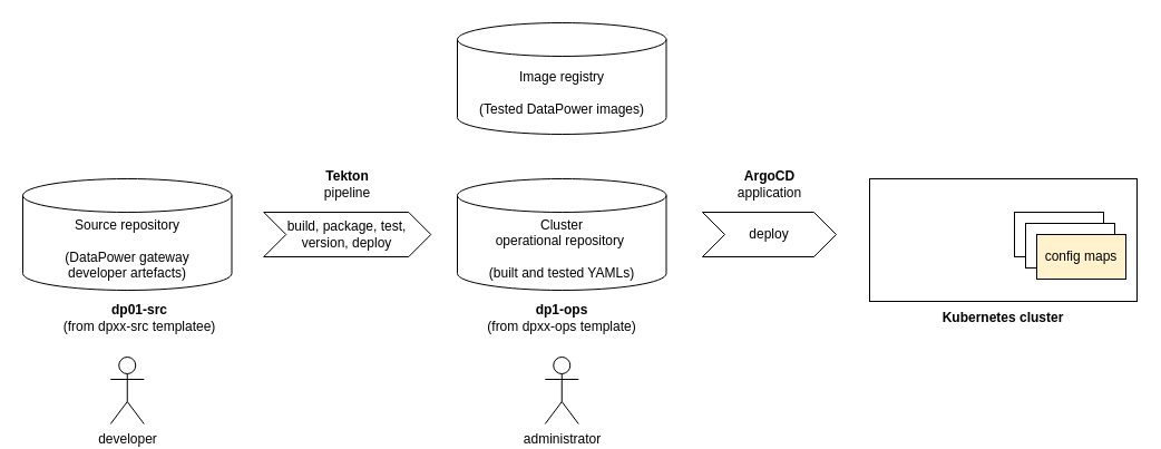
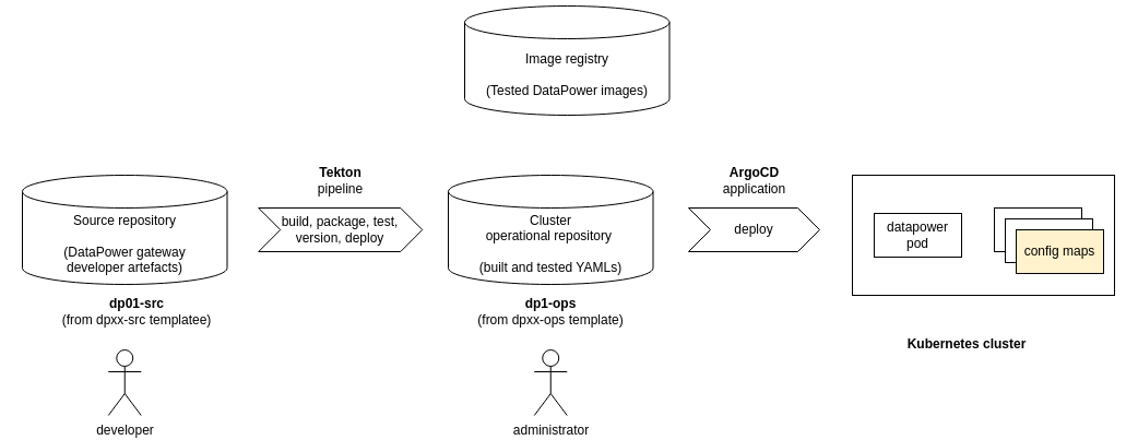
  <mxCell id="0" />
  <mxCell id="1" parent="0" />
  <mxCell id="2" value="Source repository&lt;br&gt;&lt;br&gt;(DataPower gateway &lt;br&gt;developer artefacts)" style="shape=cylinder3;whiteSpace=wrap;html=1;boundedLbl=1;backgroundOutline=1;size=15;" parent="1" vertex="1"><mxGeometry x="20" y="160" width="187.5" height="100" as="geometry" /></mxCell>
  <mxCell id="3" value="Cluster &lt;br&gt;operational repository&amp;nbsp;&lt;br&gt;&lt;br&gt;(built and tested YAMLs)" style="shape=cylinder3;whiteSpace=wrap;html=1;boundedLbl=1;backgroundOutline=1;size=15;" parent="1" vertex="1"><mxGeometry x="410" y="160" width="187.5" height="100" as="geometry" /></mxCell>
  <mxCell id="4" value="build, package, test, version, deploy" style="shape=step;perimeter=stepPerimeter;whiteSpace=wrap;html=1;fixedSize=1;" parent="1" vertex="1"><mxGeometry x="236.25" y="190" width="150" height="40" as="geometry" /></mxCell>
  <mxCell id="5" value="deploy" style="shape=step;perimeter=stepPerimeter;whiteSpace=wrap;html=1;fixedSize=1;" parent="1" vertex="1"><mxGeometry x="630" y="190" width="120" height="40" as="geometry" /></mxCell>
  <mxCell id="6" value="&lt;b&gt;dp01-src&lt;/b&gt;&lt;br&gt;(from dpxx-src templatee)" style="text;html=1;strokeColor=none;fillColor=none;align=center;verticalAlign=middle;whiteSpace=wrap;rounded=0;" parent="1" vertex="1"><mxGeometry x="37" y="270" width="176" height="30" as="geometry" /></mxCell>
  <mxCell id="7" value="&lt;b&gt;dp1-ops&lt;/b&gt;&lt;br&gt;(from dpxx-ops template)" style="text;html=1;strokeColor=none;fillColor=none;align=center;verticalAlign=middle;whiteSpace=wrap;rounded=0;" parent="1" vertex="1"><mxGeometry x="415" y="270" width="177.5" height="30" as="geometry" /></mxCell>
  <mxCell id="8" value="" style="rounded=0;whiteSpace=wrap;html=1;" parent="1" vertex="1"><mxGeometry x="780" y="160" width="240" height="110" as="geometry" /></mxCell>
- <mxCell id="9" value="Kubernetes cluster" style="text;html=1;strokeColor=none;fillColor=none;align=center;verticalAlign=middle;whiteSpace=wrap;rounded=0;fontStyle=1" parent="1" vertex="1"><mxGeometry x="810" y="270" width="180" height="30" as="geometry" /></mxCell>
+ <mxCell id="9" value="Kubernetes cluster" style="text;html=1;strokeColor=none;fillColor=none;align=center;verticalAlign=middle;whiteSpace=wrap;rounded=0;fontStyle=1" parent="1" vertex="1"><mxGeometry x="795" y="300" width="180" height="30" as="geometry" /></mxCell>
  <mxCell id="10" value="config map" style="rounded=0;whiteSpace=wrap;html=1;" parent="1" vertex="1"><mxGeometry x="910" y="190" width="80" height="40" as="geometry" /></mxCell>
+ <mxCell id="11" value="datapower&lt;br&gt;pod" style="rounded=0;whiteSpace=wrap;html=1;" parent="1" vertex="1"><mxGeometry x="800" y="195" width="80" height="40" as="geometry" /></mxCell>
  <mxCell id="12" value="config map" style="rounded=0;whiteSpace=wrap;html=1;" parent="1" vertex="1"><mxGeometry x="920" y="200" width="80" height="40" as="geometry" /></mxCell>
  <mxCell id="13" value="config maps" style="rounded=0;whiteSpace=wrap;html=1;fillColor=#fff2cc;" parent="1" vertex="1"><mxGeometry x="930" y="210" width="80" height="40" as="geometry" /></mxCell>
  <mxCell id="14" value="&lt;b&gt;Tekton&lt;/b&gt; &lt;br&gt;pipeline" style="text;html=1;strokeColor=none;fillColor=none;align=center;verticalAlign=middle;whiteSpace=wrap;rounded=0;" parent="1" vertex="1"><mxGeometry x="248.75" y="150" width="125" height="30" as="geometry" /></mxCell>
  <mxCell id="15" value="&lt;b&gt;ArgoCD&lt;/b&gt; &lt;br&gt;application" style="text;html=1;strokeColor=none;fillColor=none;align=center;verticalAlign=middle;whiteSpace=wrap;rounded=0;" parent="1" vertex="1"><mxGeometry x="627.5" y="150" width="125" height="30" as="geometry" /></mxCell>
- <mxCell id="16" value="Image registry&lt;br&gt;&lt;br&gt;(Tested&amp;nbsp;DataPower images)" style="shape=cylinder3;whiteSpace=wrap;html=1;boundedLbl=1;backgroundOutline=1;size=15;" parent="1" vertex="1"><mxGeometry x="410" y="20" width="187.5" height="100" as="geometry" /></mxCell>
+ <mxCell id="16" value="Image registry&lt;br&gt;&lt;br&gt;(Tested&amp;nbsp;DataPower images)" style="shape=cylinder3;whiteSpace=wrap;html=1;boundedLbl=1;backgroundOutline=1;size=15;" parent="1" vertex="1"><mxGeometry x="425" y="5" width="187.5" height="100" as="geometry" /></mxCell>
  <mxCell id="17" value="developer" style="shape=umlActor;verticalLabelPosition=bottom;verticalAlign=top;html=1;outlineConnect=0;" vertex="1" parent="1"><mxGeometry x="98.75" y="320" width="30" height="60" as="geometry" /></mxCell>
  <mxCell id="18" value="administrator" style="shape=umlActor;verticalLabelPosition=bottom;verticalAlign=top;html=1;outlineConnect=0;" vertex="1" parent="1"><mxGeometry x="488.75" y="320" width="30" height="60" as="geometry" /></mxCell>
